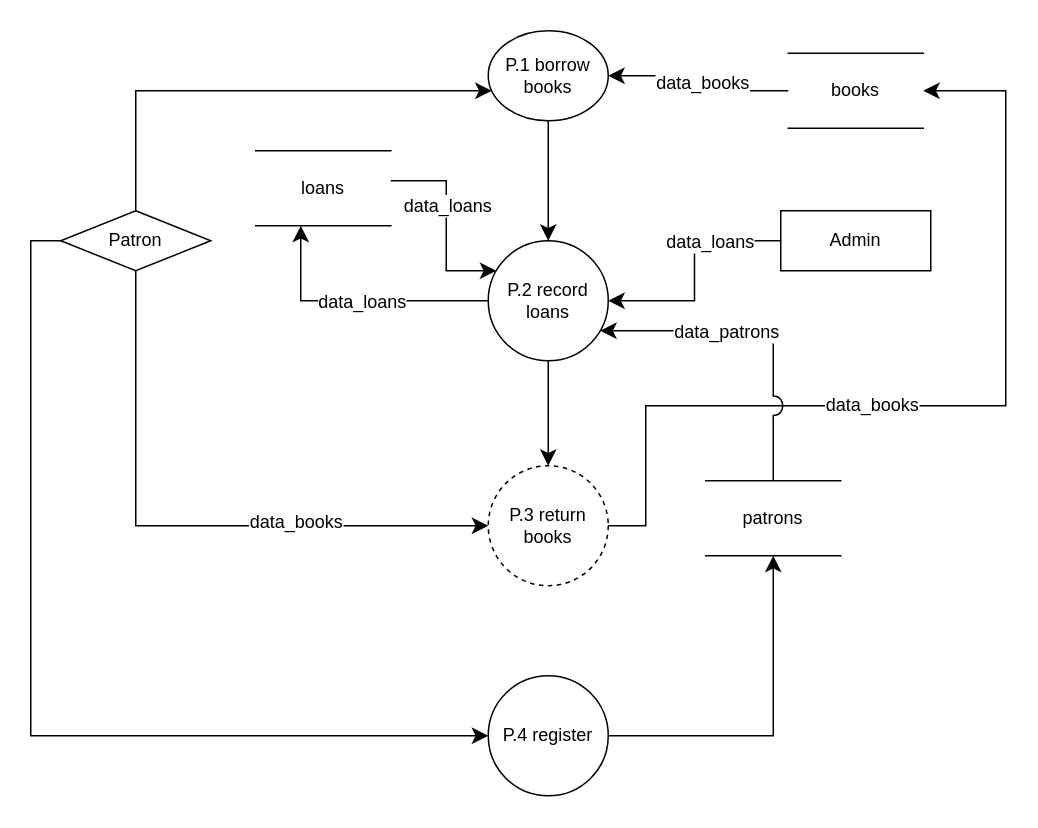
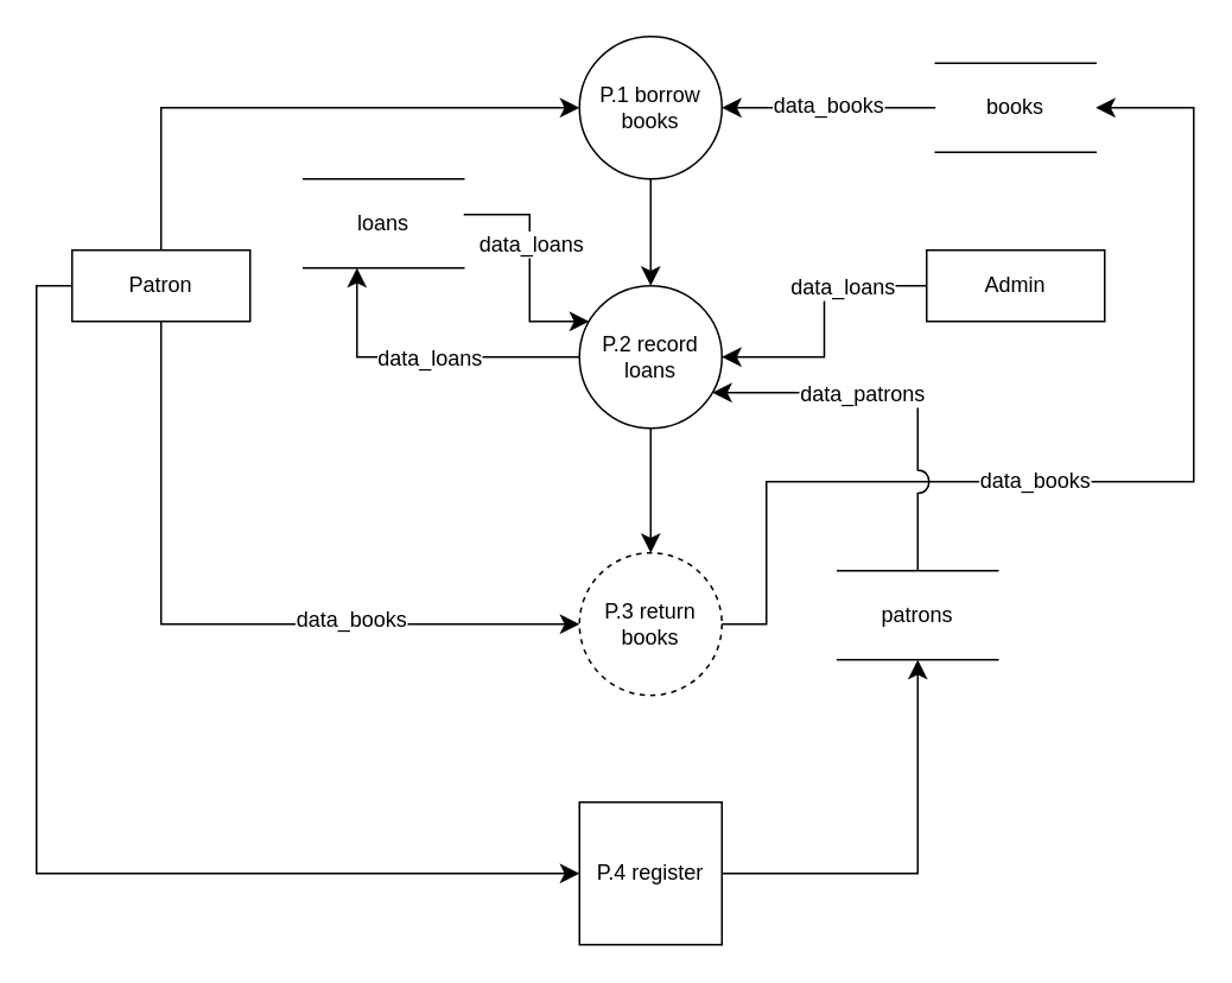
  <mxCell id="0" />
  <mxCell id="1" parent="0" />
  <mxCell id="2" style="edgeStyle=orthogonalEdgeStyle;rounded=0;orthogonalLoop=1;jettySize=auto;html=1;fontSize=12;startSize=8;endSize=8;" edge="1" parent="1" source="6" target="11"><mxGeometry relative="1" as="geometry"><Array as="points"><mxPoint x="90" y="60" /></Array></mxGeometry></mxCell>
  <mxCell id="3" style="edgeStyle=orthogonalEdgeStyle;rounded=0;orthogonalLoop=1;jettySize=auto;html=1;fontSize=12;startSize=8;endSize=8;" edge="1" parent="1" source="6" target="18"><mxGeometry relative="1" as="geometry"><Array as="points"><mxPoint x="90" y="350" /></Array></mxGeometry></mxCell>
  <mxCell id="4" value="data_books" style="edgeLabel;html=1;align=center;verticalAlign=middle;resizable=0;points=[];fontSize=12;" vertex="1" connectable="0" parent="3"><mxGeometry x="0.362" y="3" relative="1" as="geometry"><mxPoint as="offset" /></mxGeometry></mxCell>
  <mxCell id="5" style="edgeStyle=orthogonalEdgeStyle;rounded=0;orthogonalLoop=1;jettySize=auto;html=1;fontSize=12;startSize=8;endSize=8;" edge="1" parent="1" source="6" target="29"><mxGeometry relative="1" as="geometry"><Array as="points"><mxPoint x="20" y="160" /><mxPoint x="20" y="490" /></Array></mxGeometry></mxCell>
- <mxCell id="6" value="Patron" style="rhombus;whiteSpace=wrap;html=1;align=center;" vertex="1" parent="1"><mxGeometry x="40" y="140" width="100" height="40" as="geometry" /></mxCell>
+ <mxCell id="6" value="Patron" style="whiteSpace=wrap;html=1;align=center;" vertex="1" parent="1"><mxGeometry x="40" y="140" width="100" height="40" as="geometry" /></mxCell>
  <mxCell id="7" style="edgeStyle=orthogonalEdgeStyle;rounded=0;orthogonalLoop=1;jettySize=auto;html=1;fontSize=12;startSize=8;endSize=8;" edge="1" parent="1" source="9" target="15"><mxGeometry relative="1" as="geometry" /></mxCell>
  <mxCell id="8" value="data_loans" style="edgeLabel;html=1;align=center;verticalAlign=middle;resizable=0;points=[];fontSize=12;" vertex="1" connectable="0" parent="7"><mxGeometry x="-0.38" relative="1" as="geometry"><mxPoint as="offset" /></mxGeometry></mxCell>
  <mxCell id="9" value="Admin" style="whiteSpace=wrap;html=1;align=center;" vertex="1" parent="1"><mxGeometry x="520" y="140" width="100" height="40" as="geometry" /></mxCell>
  <mxCell id="10" style="edgeStyle=none;curved=1;rounded=0;orthogonalLoop=1;jettySize=auto;html=1;fontSize=12;startSize=8;endSize=8;" edge="1" parent="1" source="11" target="15"><mxGeometry relative="1" as="geometry" /></mxCell>
- <mxCell id="11" value="P.1 borrow books" style="ellipse;whiteSpace=wrap;html=1;aspect=fixed;" vertex="1" parent="1"><mxGeometry x="325" y="20" width="80" height="60" as="geometry" /></mxCell>
+ <mxCell id="11" value="P.1 borrow books" style="ellipse;whiteSpace=wrap;html=1;aspect=fixed;" vertex="1" parent="1"><mxGeometry x="325" y="20" width="80" height="80" as="geometry" /></mxCell>
  <mxCell id="12" style="edgeStyle=none;curved=1;rounded=0;orthogonalLoop=1;jettySize=auto;html=1;fontSize=12;startSize=8;endSize=8;" edge="1" parent="1" source="15" target="18"><mxGeometry relative="1" as="geometry" /></mxCell>
  <mxCell id="13" style="edgeStyle=orthogonalEdgeStyle;rounded=0;orthogonalLoop=1;jettySize=auto;html=1;fontSize=12;startSize=8;endSize=8;" edge="1" parent="1" source="15" target="24"><mxGeometry relative="1" as="geometry"><Array as="points"><mxPoint x="200" y="200" /></Array></mxGeometry></mxCell>
  <mxCell id="14" value="data_loans" style="edgeLabel;html=1;align=center;verticalAlign=middle;resizable=0;points=[];fontSize=12;" vertex="1" connectable="0" parent="13"><mxGeometry x="-0.025" relative="1" as="geometry"><mxPoint as="offset" /></mxGeometry></mxCell>
  <mxCell id="15" value="P.2 record loans" style="ellipse;whiteSpace=wrap;html=1;aspect=fixed;" vertex="1" parent="1"><mxGeometry x="325" y="160" width="80" height="80" as="geometry" /></mxCell>
  <mxCell id="16" style="edgeStyle=orthogonalEdgeStyle;rounded=0;orthogonalLoop=1;jettySize=auto;html=1;fontSize=12;startSize=8;endSize=8;jumpStyle=arc;jumpSize=6;" edge="1" parent="1" source="18" target="21"><mxGeometry relative="1" as="geometry"><Array as="points"><mxPoint x="430" y="350" /><mxPoint x="430" y="270" /><mxPoint x="670" y="270" /><mxPoint x="670" y="60" /></Array></mxGeometry></mxCell>
  <mxCell id="17" value="data_books" style="edgeLabel;html=1;align=center;verticalAlign=middle;resizable=0;points=[];fontSize=12;" vertex="1" connectable="0" parent="16"><mxGeometry x="-0.163" y="1" relative="1" as="geometry"><mxPoint as="offset" /></mxGeometry></mxCell>
  <mxCell id="18" value="P.3 return books" style="ellipse;whiteSpace=wrap;html=1;aspect=fixed;dashed=1;" vertex="1" parent="1"><mxGeometry x="325" y="310" width="80" height="80" as="geometry" /></mxCell>
  <mxCell id="19" style="edgeStyle=orthogonalEdgeStyle;rounded=0;orthogonalLoop=1;jettySize=auto;html=1;fontSize=12;startSize=8;endSize=8;" edge="1" parent="1" source="21" target="11"><mxGeometry relative="1" as="geometry" /></mxCell>
  <mxCell id="20" value="data_books" style="edgeLabel;html=1;align=center;verticalAlign=middle;resizable=0;points=[];fontSize=12;" vertex="1" connectable="0" parent="19"><mxGeometry x="0.013" y="-2" relative="1" as="geometry"><mxPoint as="offset" /></mxGeometry></mxCell>
  <mxCell id="21" value="books" style="shape=partialRectangle;whiteSpace=wrap;html=1;left=0;right=0;fillColor=none;" vertex="1" parent="1"><mxGeometry x="525" y="35" width="90" height="50" as="geometry" /></mxCell>
  <mxCell id="22" style="edgeStyle=orthogonalEdgeStyle;rounded=0;orthogonalLoop=1;jettySize=auto;html=1;fontSize=12;startSize=8;endSize=8;" edge="1" parent="1" source="24" target="15"><mxGeometry relative="1" as="geometry"><Array as="points"><mxPoint x="297" y="120" /><mxPoint x="297" y="180" /></Array></mxGeometry></mxCell>
  <mxCell id="23" value="data_loans" style="edgeLabel;html=1;align=center;verticalAlign=middle;resizable=0;points=[];fontSize=12;" vertex="1" connectable="0" parent="22"><mxGeometry x="-0.19" relative="1" as="geometry"><mxPoint as="offset" /></mxGeometry></mxCell>
  <mxCell id="24" value="loans" style="shape=partialRectangle;whiteSpace=wrap;html=1;left=0;right=0;fillColor=none;" vertex="1" parent="1"><mxGeometry x="170" y="100" width="90" height="50" as="geometry" /></mxCell>
  <mxCell id="25" style="edgeStyle=orthogonalEdgeStyle;rounded=0;orthogonalLoop=1;jettySize=auto;html=1;fontSize=12;startSize=8;endSize=8;jumpStyle=arc;jumpSize=13;" edge="1" parent="1" source="27" target="15"><mxGeometry relative="1" as="geometry"><Array as="points"><mxPoint x="515" y="220" /></Array></mxGeometry></mxCell>
  <mxCell id="26" value="data_patrons" style="edgeLabel;html=1;align=center;verticalAlign=middle;resizable=0;points=[];fontSize=12;" vertex="1" connectable="0" parent="25"><mxGeometry x="0.227" relative="1" as="geometry"><mxPoint as="offset" /></mxGeometry></mxCell>
  <mxCell id="27" value="patrons" style="shape=partialRectangle;whiteSpace=wrap;html=1;left=0;right=0;fillColor=none;" vertex="1" parent="1"><mxGeometry x="470" y="320" width="90" height="50" as="geometry" /></mxCell>
  <mxCell id="28" style="edgeStyle=orthogonalEdgeStyle;rounded=0;orthogonalLoop=1;jettySize=auto;html=1;fontSize=12;startSize=8;endSize=8;" edge="1" parent="1" source="29" target="27"><mxGeometry relative="1" as="geometry" /></mxCell>
- <mxCell id="29" value="P.4 register" style="ellipse;whiteSpace=wrap;html=1;aspect=fixed;" vertex="1" parent="1"><mxGeometry x="325" y="450" width="80" height="80" as="geometry" /></mxCell>
+ <mxCell id="29" value="P.4 register" style="whiteSpace=wrap;html=1;aspect=fixed;rounded=0;" vertex="1" parent="1"><mxGeometry x="325" y="450" width="80" height="80" as="geometry" /></mxCell>
